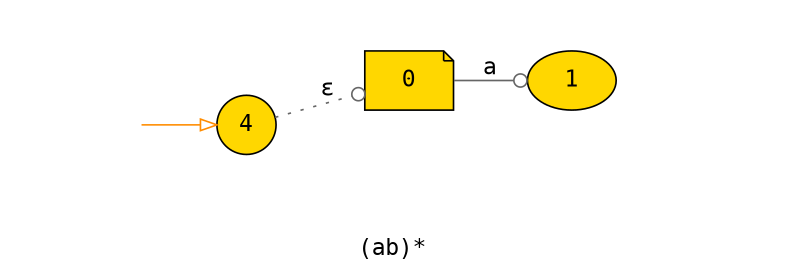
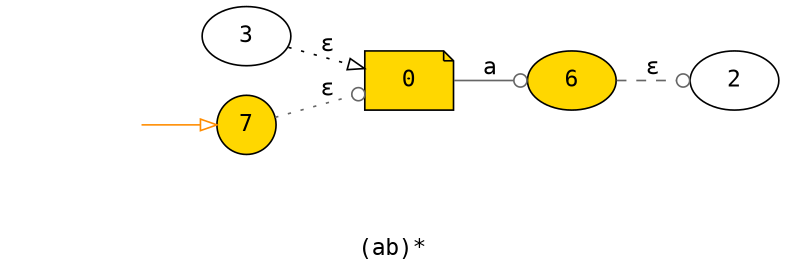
  digraph {
    fontname="DejaVu Sans Mono"
    label="(ab)*"
    rankdir=LR
    node [fillcolor=gold fontname="DejaVu Sans Mono" shape=ellipse style=filled]
    edge [arrowhead=odot color=gray40 fontname="DejaVu Sans Mono" style=dotted]
-   4 [shape=circle]
+   4 [shape=circle label=7]
    0 [shape=note]
-   1
+   1 [label=6]
+   3 [fillcolor=white]
    __I__ [shape=circle style=invis width=0 fillcolor=""]
+   2 [fillcolor=white]
    4 -> 0 [label="ε"]
    0 -> 1 [label=a style=solid]
+   1 -> 2 [label="ε" style=dashed]
+   3 -> 0 [arrowhead=onormal color=black label="ε"]
    __I__ -> 4 [arrowhead=onormal color=darkorange style=solid]
  }
